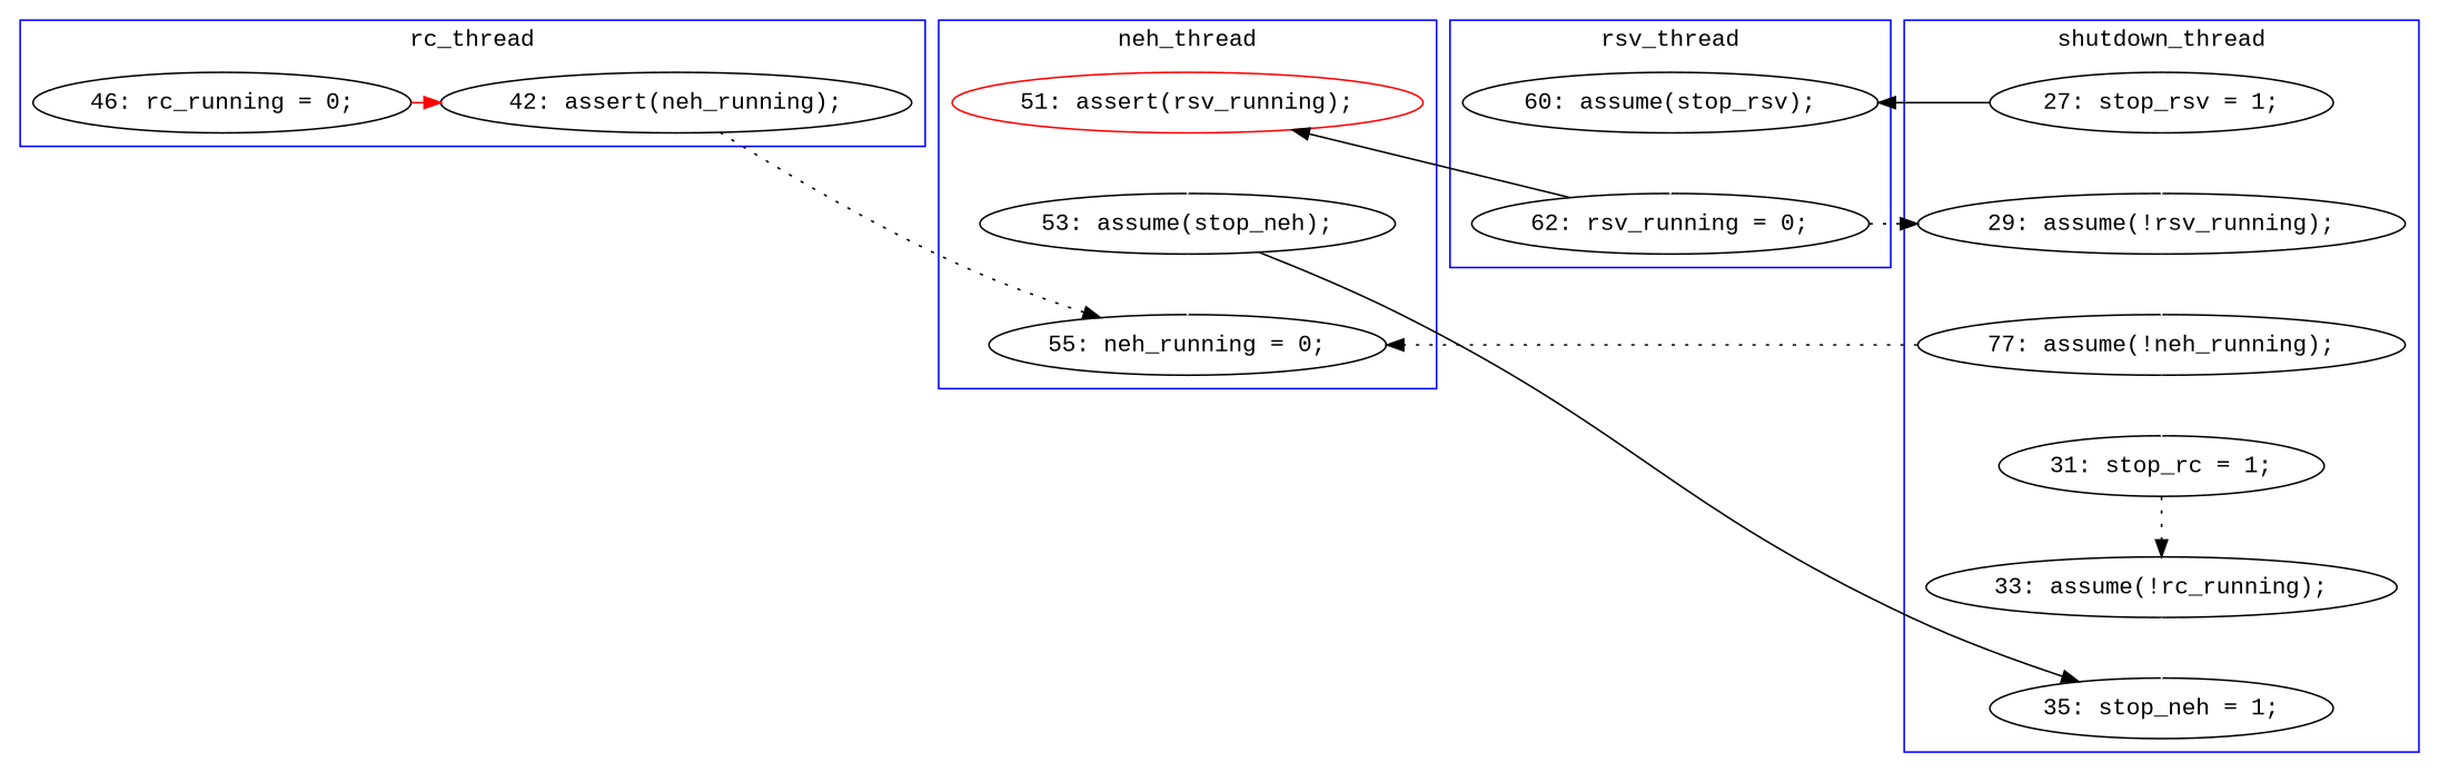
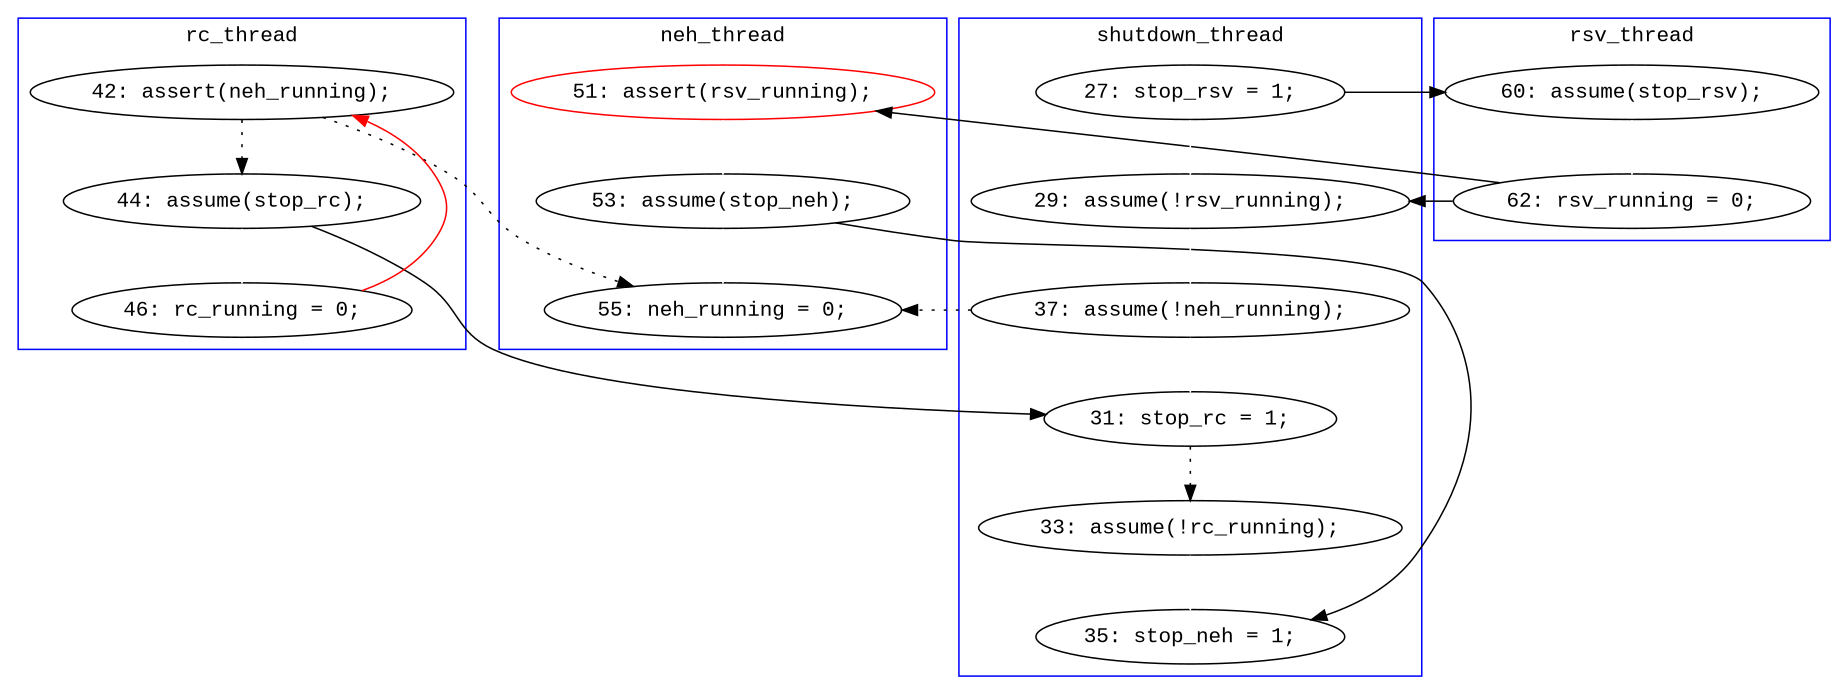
  digraph {
    fontname="Liberation Mono"
    node [fontname="Liberation Mono"]
    edge [color=black fontname="Liberation Mono" style=solid]
    n1 [label="42: assert(neh_running);"]
+   n2 [label="44: assume(stop_rc);"]
    n3 [label="46: rc_running = 0;"]
    n4 [label="60: assume(stop_rsv);"]
    n5 [label="62: rsv_running = 0;"]
    n6 [label="55: neh_running = 0;"]
    n7 [label="53: assume(stop_neh);"]
    n8 [color=red label="51: assert(rsv_running);"]
-   n9 [label="77: assume(!neh_running);"]
+   n9 [label="37: assume(!neh_running);"]
    n10 [label="31: stop_rc = 1;"]
    n11 [label="29: assume(!rsv_running);"]
    n12 [label="27: stop_rsv = 1;"]
    n13 [label="33: assume(!rc_running);"]
    n14 [label="35: stop_neh = 1;"]
    subgraph cluster_1 {
      color=blue
      label=rc_thread
      n1
+     n2
      n3
    }
    subgraph cluster_2 {
      color=blue
      label=rsv_thread
      n4
      n5
    }
    subgraph cluster_3 {
      color=blue
      label=neh_thread
      n6
      n7
      n8
    }
    subgraph cluster_4 {
      color=blue
      label=shutdown_thread
      n9
      n10
      n11
      n12
      n13
      n14
    }
+   n1 -> n2 [style=dotted]
    n1 -> n6 [constraint=false style=dotted]
+   n2 -> n3 [color=white]
+   n2 -> n10 [constraint=false]
    n3 -> n1 [color=red constraint=false]
    n4 -> n5 [color=white]
    n5 -> n8 [constraint=false]
-   n5 -> n11 [constraint=false style=dotted]
+   n5 -> n11 [constraint=false]
    n7 -> n6 [color=white]
    n7 -> n14 [constraint=false]
    n8 -> n7 [color=white]
    n9 -> n6 [constraint=false style=dotted]
    n9 -> n10 [color=white]
    n10 -> n13 [style=dotted]
    n11 -> n9 [color=white]
    n12 -> n4 [constraint=false]
    n12 -> n11 [color=white]
    n13 -> n14 [color=white]
  }
